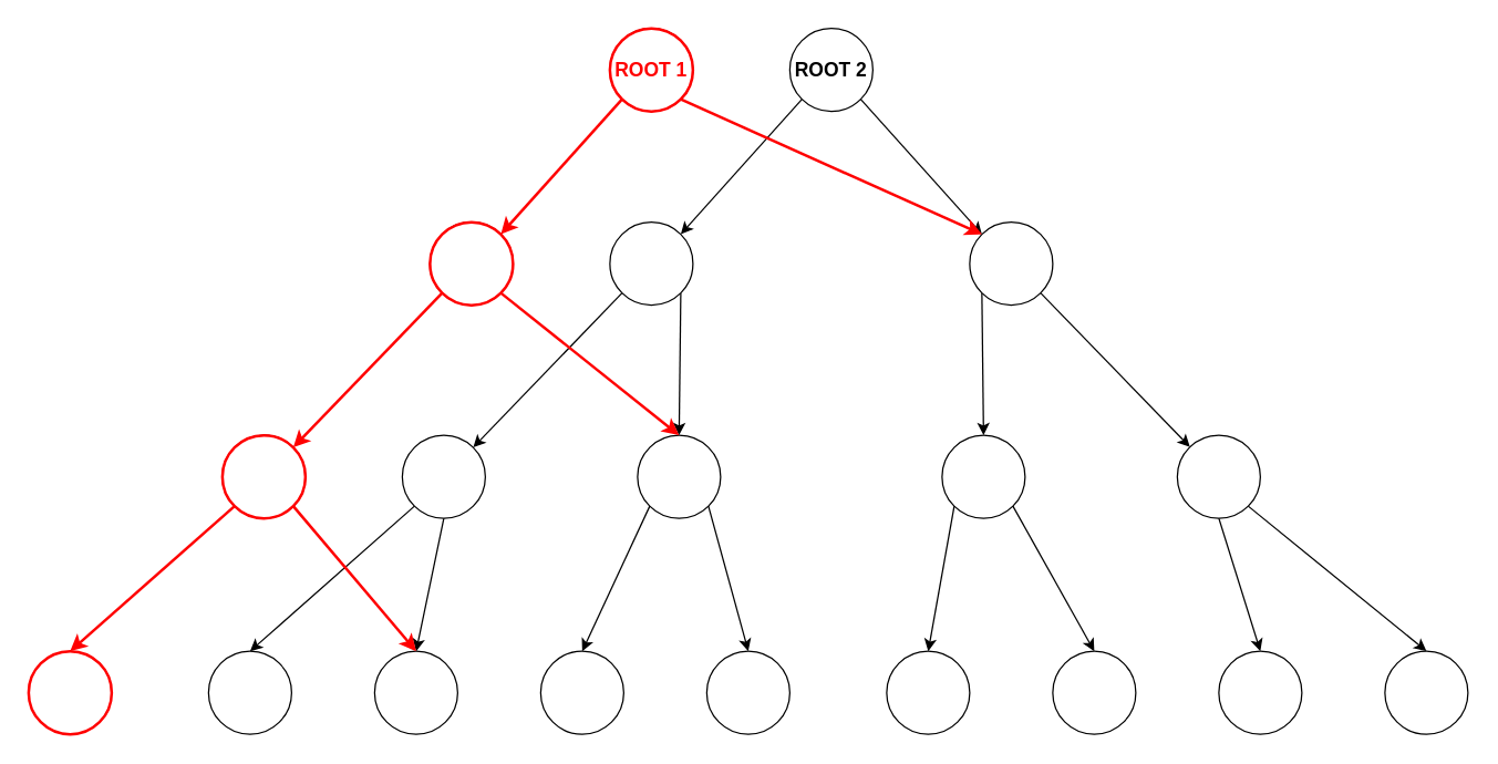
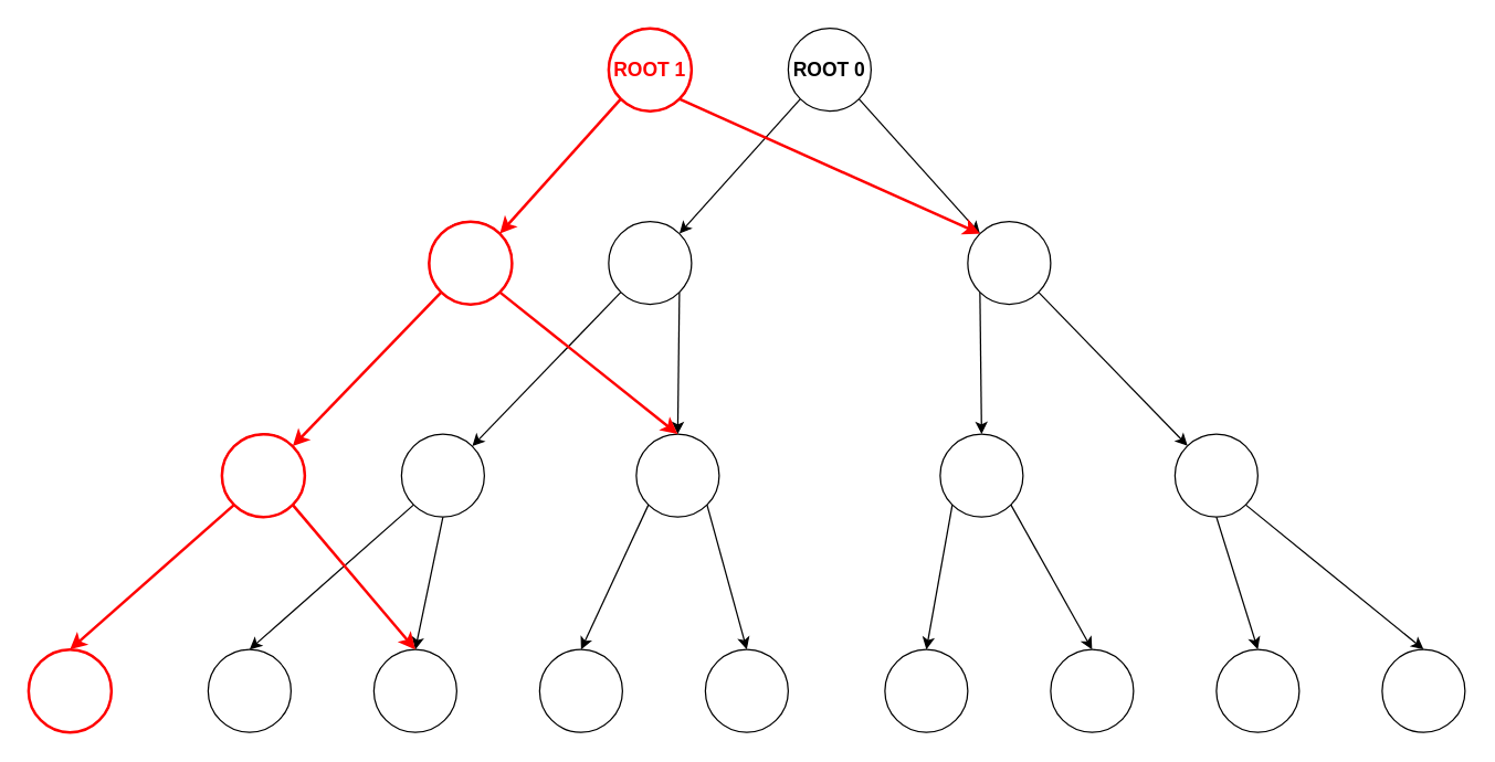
  <mxCell id="0" />
  <mxCell id="1" parent="0" />
  <mxCell id="2" style="rounded=0;orthogonalLoop=1;jettySize=auto;html=1;exitX=0;exitY=1;exitDx=0;exitDy=0;entryX=1;entryY=0;entryDx=0;entryDy=0;fontSize=14;fontStyle=1" edge="1" parent="1" source="4" target="7"><mxGeometry relative="1" as="geometry" /></mxCell>
  <mxCell id="3" style="edgeStyle=none;rounded=0;orthogonalLoop=1;jettySize=auto;html=1;exitX=1;exitY=1;exitDx=0;exitDy=0;entryX=0;entryY=0;entryDx=0;entryDy=0;fontSize=14;fontStyle=1" edge="1" parent="1" source="4" target="10"><mxGeometry relative="1" as="geometry" /></mxCell>
- <mxCell id="4" value="ROOT 2" style="ellipse;whiteSpace=wrap;html=1;fontSize=14;fontStyle=1" vertex="1" parent="1"><mxGeometry x="570" y="20" width="60" height="60" as="geometry" /></mxCell>
+ <mxCell id="4" value="ROOT 0" style="ellipse;whiteSpace=wrap;html=1;fontSize=14;fontStyle=1" vertex="1" parent="1"><mxGeometry x="570" y="20" width="60" height="60" as="geometry" /></mxCell>
  <mxCell id="5" style="edgeStyle=none;rounded=0;orthogonalLoop=1;jettySize=auto;html=1;exitX=0;exitY=1;exitDx=0;exitDy=0;entryX=1;entryY=0;entryDx=0;entryDy=0;fontSize=14;fontStyle=1" edge="1" parent="1" source="7" target="13"><mxGeometry relative="1" as="geometry" /></mxCell>
  <mxCell id="6" style="edgeStyle=none;rounded=0;orthogonalLoop=1;jettySize=auto;html=1;exitX=1;exitY=1;exitDx=0;exitDy=0;entryX=0.5;entryY=0;entryDx=0;entryDy=0;fontSize=14;fontStyle=1" edge="1" parent="1" source="7" target="16"><mxGeometry relative="1" as="geometry" /></mxCell>
  <mxCell id="7" value="" style="ellipse;whiteSpace=wrap;html=1;fontSize=14;fontStyle=1" vertex="1" parent="1"><mxGeometry x="440" y="160" width="60" height="60" as="geometry" /></mxCell>
  <mxCell id="8" style="edgeStyle=none;rounded=0;orthogonalLoop=1;jettySize=auto;html=1;exitX=0;exitY=1;exitDx=0;exitDy=0;entryX=0.5;entryY=0;entryDx=0;entryDy=0;fontSize=14;fontStyle=1" edge="1" parent="1" source="10" target="19"><mxGeometry relative="1" as="geometry" /></mxCell>
  <mxCell id="9" style="edgeStyle=none;rounded=0;orthogonalLoop=1;jettySize=auto;html=1;exitX=1;exitY=1;exitDx=0;exitDy=0;fontSize=14;fontStyle=1" edge="1" parent="1" source="10" target="22"><mxGeometry relative="1" as="geometry" /></mxCell>
  <mxCell id="10" value="" style="ellipse;whiteSpace=wrap;html=1;fontSize=14;fontStyle=1" vertex="1" parent="1"><mxGeometry x="700" y="160" width="60" height="60" as="geometry" /></mxCell>
  <mxCell id="11" style="edgeStyle=none;rounded=0;orthogonalLoop=1;jettySize=auto;html=1;exitX=0.5;exitY=1;exitDx=0;exitDy=0;entryX=0.5;entryY=0;entryDx=0;entryDy=0;fontSize=14;fontStyle=1" edge="1" parent="1" source="13" target="24"><mxGeometry relative="1" as="geometry" /></mxCell>
  <mxCell id="12" style="edgeStyle=none;rounded=0;orthogonalLoop=1;jettySize=auto;html=1;exitX=0;exitY=1;exitDx=0;exitDy=0;entryX=0.5;entryY=0;entryDx=0;entryDy=0;fontSize=14;fontStyle=1" edge="1" parent="1" source="13" target="23"><mxGeometry relative="1" as="geometry" /></mxCell>
  <mxCell id="13" value="" style="ellipse;whiteSpace=wrap;html=1;fontSize=14;fontStyle=1" vertex="1" parent="1"><mxGeometry x="290" y="314" width="60" height="60" as="geometry" /></mxCell>
  <mxCell id="14" style="edgeStyle=none;rounded=0;orthogonalLoop=1;jettySize=auto;html=1;exitX=1;exitY=1;exitDx=0;exitDy=0;entryX=0.5;entryY=0;entryDx=0;entryDy=0;fontSize=14;fontStyle=1" edge="1" parent="1" source="16" target="26"><mxGeometry relative="1" as="geometry" /></mxCell>
  <mxCell id="15" style="edgeStyle=none;rounded=0;orthogonalLoop=1;jettySize=auto;html=1;exitX=0;exitY=1;exitDx=0;exitDy=0;entryX=0.5;entryY=0;entryDx=0;entryDy=0;fontSize=14;fontStyle=1" edge="1" parent="1" source="16" target="25"><mxGeometry relative="1" as="geometry" /></mxCell>
  <mxCell id="16" value="" style="ellipse;whiteSpace=wrap;html=1;fontSize=14;fontStyle=1" vertex="1" parent="1"><mxGeometry x="460" y="314" width="60" height="60" as="geometry" /></mxCell>
  <mxCell id="17" style="edgeStyle=none;rounded=0;orthogonalLoop=1;jettySize=auto;html=1;exitX=1;exitY=1;exitDx=0;exitDy=0;entryX=0.5;entryY=0;entryDx=0;entryDy=0;fontSize=14;fontStyle=1" edge="1" parent="1" source="19" target="28"><mxGeometry relative="1" as="geometry" /></mxCell>
  <mxCell id="18" style="edgeStyle=none;rounded=0;orthogonalLoop=1;jettySize=auto;html=1;exitX=0;exitY=1;exitDx=0;exitDy=0;entryX=0.5;entryY=0;entryDx=0;entryDy=0;fontSize=14;fontStyle=1" edge="1" parent="1" source="19" target="27"><mxGeometry relative="1" as="geometry" /></mxCell>
  <mxCell id="19" value="" style="ellipse;whiteSpace=wrap;html=1;fontSize=14;fontStyle=1" vertex="1" parent="1"><mxGeometry x="680" y="314" width="60" height="60" as="geometry" /></mxCell>
  <mxCell id="20" style="edgeStyle=none;rounded=0;orthogonalLoop=1;jettySize=auto;html=1;exitX=0.5;exitY=1;exitDx=0;exitDy=0;entryX=0.5;entryY=0;entryDx=0;entryDy=0;fontSize=14;fontStyle=1" edge="1" parent="1" source="22" target="29"><mxGeometry relative="1" as="geometry" /></mxCell>
  <mxCell id="21" style="edgeStyle=none;rounded=0;orthogonalLoop=1;jettySize=auto;html=1;exitX=1;exitY=1;exitDx=0;exitDy=0;entryX=0.5;entryY=0;entryDx=0;entryDy=0;fontSize=14;fontStyle=1" edge="1" parent="1" source="22" target="30"><mxGeometry relative="1" as="geometry" /></mxCell>
  <mxCell id="22" value="" style="ellipse;whiteSpace=wrap;html=1;fontSize=14;fontStyle=1" vertex="1" parent="1"><mxGeometry x="850" y="314" width="60" height="60" as="geometry" /></mxCell>
  <mxCell id="23" value="" style="ellipse;whiteSpace=wrap;html=1;fontSize=14;fontStyle=1" vertex="1" parent="1"><mxGeometry x="150" y="470" width="60" height="60" as="geometry" /></mxCell>
  <mxCell id="24" value="" style="ellipse;whiteSpace=wrap;html=1;fontSize=14;fontStyle=1" vertex="1" parent="1"><mxGeometry x="270" y="470" width="60" height="60" as="geometry" /></mxCell>
  <mxCell id="25" value="" style="ellipse;whiteSpace=wrap;html=1;fontSize=14;fontStyle=1" vertex="1" parent="1"><mxGeometry x="390" y="470" width="60" height="60" as="geometry" /></mxCell>
  <mxCell id="26" value="" style="ellipse;whiteSpace=wrap;html=1;fontSize=14;fontStyle=1" vertex="1" parent="1"><mxGeometry x="510" y="470" width="60" height="60" as="geometry" /></mxCell>
  <mxCell id="27" value="" style="ellipse;whiteSpace=wrap;html=1;fontSize=14;fontStyle=1" vertex="1" parent="1"><mxGeometry x="640" y="470" width="60" height="60" as="geometry" /></mxCell>
  <mxCell id="28" value="" style="ellipse;whiteSpace=wrap;html=1;fontSize=14;fontStyle=1" vertex="1" parent="1"><mxGeometry x="760" y="470" width="60" height="60" as="geometry" /></mxCell>
  <mxCell id="29" value="" style="ellipse;whiteSpace=wrap;html=1;fontSize=14;fontStyle=1" vertex="1" parent="1"><mxGeometry x="880" y="470" width="60" height="60" as="geometry" /></mxCell>
  <mxCell id="30" value="" style="ellipse;whiteSpace=wrap;html=1;fontSize=14;fontStyle=1" vertex="1" parent="1"><mxGeometry x="1000" y="470" width="60" height="60" as="geometry" /></mxCell>
  <mxCell id="31" style="edgeStyle=none;rounded=0;orthogonalLoop=1;jettySize=auto;html=1;exitX=0;exitY=0;exitDx=0;exitDy=0;fontSize=14;fontStyle=1" edge="1" parent="1"><mxGeometry relative="1" as="geometry"><mxPoint x="468.787" y="28.787" as="sourcePoint" /><mxPoint x="468.787" y="28.787" as="targetPoint" /></mxGeometry></mxCell>
  <mxCell id="32" value="" style="ellipse;whiteSpace=wrap;html=1;fontSize=14;fontStyle=1" vertex="1" parent="1"><mxGeometry x="440" y="20" width="60" height="60" as="geometry" /></mxCell>
  <mxCell id="33" value="" style="ellipse;whiteSpace=wrap;html=1;fontSize=14;fontStyle=1" vertex="1" parent="1"><mxGeometry x="310" y="160" width="60" height="60" as="geometry" /></mxCell>
  <mxCell id="34" value="" style="ellipse;whiteSpace=wrap;html=1;fontSize=14;fontStyle=1" vertex="1" parent="1"><mxGeometry x="160" y="314" width="60" height="60" as="geometry" /></mxCell>
  <mxCell id="35" value="" style="ellipse;whiteSpace=wrap;html=1;strokeWidth=2;strokeColor=#FF0000;fontSize=14;fontStyle=1" vertex="1" parent="1"><mxGeometry x="20" y="470" width="60" height="60" as="geometry" /></mxCell>
  <mxCell id="36" style="edgeStyle=none;rounded=0;orthogonalLoop=1;jettySize=auto;html=1;exitX=0;exitY=1;exitDx=0;exitDy=0;entryX=1;entryY=0;entryDx=0;entryDy=0;strokeColor=#FF0000;strokeWidth=2;fontSize=14;fontStyle=1" edge="1" parent="1" source="38" target="41"><mxGeometry relative="1" as="geometry" /></mxCell>
  <mxCell id="37" style="edgeStyle=none;rounded=0;orthogonalLoop=1;jettySize=auto;html=1;exitX=1;exitY=1;exitDx=0;exitDy=0;entryX=0;entryY=0;entryDx=0;entryDy=0;strokeColor=#FF0000;strokeWidth=2;fontSize=14;fontStyle=1" edge="1" parent="1" source="38" target="10"><mxGeometry relative="1" as="geometry" /></mxCell>
  <mxCell id="38" value="ROOT 1" style="ellipse;whiteSpace=wrap;html=1;strokeWidth=2;strokeColor=#FF0000;fontSize=14;fontStyle=1;fontColor=#FF0000;" vertex="1" parent="1"><mxGeometry x="440" y="20" width="60" height="60" as="geometry" /></mxCell>
  <mxCell id="39" style="edgeStyle=none;rounded=0;orthogonalLoop=1;jettySize=auto;html=1;exitX=0;exitY=1;exitDx=0;exitDy=0;entryX=1;entryY=0;entryDx=0;entryDy=0;strokeColor=#FF0000;strokeWidth=2;fontSize=14;fontStyle=1" edge="1" parent="1" source="41" target="44"><mxGeometry relative="1" as="geometry" /></mxCell>
  <mxCell id="40" style="edgeStyle=none;rounded=0;orthogonalLoop=1;jettySize=auto;html=1;exitX=1;exitY=1;exitDx=0;exitDy=0;entryX=0.5;entryY=0;entryDx=0;entryDy=0;strokeColor=#FF0000;strokeWidth=2;fontSize=14;fontStyle=1" edge="1" parent="1" source="41" target="16"><mxGeometry relative="1" as="geometry" /></mxCell>
  <mxCell id="41" value="" style="ellipse;whiteSpace=wrap;html=1;strokeWidth=2;strokeColor=#FF0000;fontSize=14;fontStyle=1" vertex="1" parent="1"><mxGeometry x="310" y="160" width="60" height="60" as="geometry" /></mxCell>
  <mxCell id="42" style="edgeStyle=none;rounded=0;orthogonalLoop=1;jettySize=auto;html=1;exitX=0;exitY=1;exitDx=0;exitDy=0;entryX=0.5;entryY=0;entryDx=0;entryDy=0;strokeColor=#FF0000;strokeWidth=2;fontSize=14;fontStyle=1" edge="1" parent="1" source="44" target="35"><mxGeometry relative="1" as="geometry" /></mxCell>
  <mxCell id="43" style="edgeStyle=none;rounded=0;orthogonalLoop=1;jettySize=auto;html=1;exitX=1;exitY=1;exitDx=0;exitDy=0;entryX=0.5;entryY=0;entryDx=0;entryDy=0;strokeColor=#FF0000;strokeWidth=2;fontSize=14;fontStyle=1" edge="1" parent="1" source="44" target="24"><mxGeometry relative="1" as="geometry" /></mxCell>
  <mxCell id="44" value="" style="ellipse;whiteSpace=wrap;html=1;strokeWidth=2;strokeColor=#FF0000;fontSize=14;fontStyle=1" vertex="1" parent="1"><mxGeometry x="160" y="314" width="60" height="60" as="geometry" /></mxCell>
